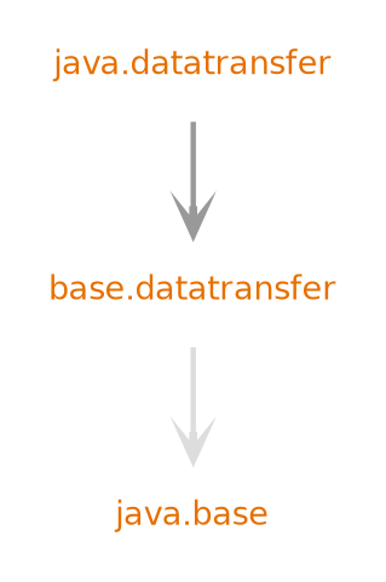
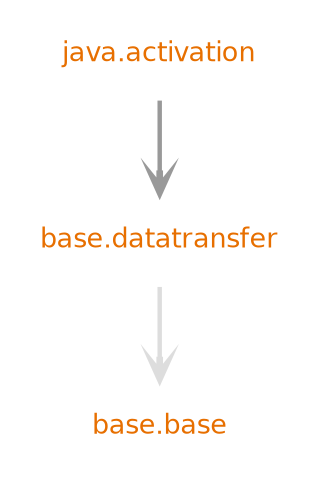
  digraph {
    nodesep=.5
    pencolor=transparent
    ranksep=0.600000
    node [fontcolor="#e76f00" fontname=DejaVuSans fontsize=12 group=java margin=".2,.2" shape=plaintext]
    edge [arrowhead=open arrowsize=1 penwidth=2 weight=10]
-   "java.activation" [label="java.datatransfer"]
-   "java.base"
+   "java.activation"
+   "java.base" [label="base.base"]
    n3 [label="base.datatransfer"]
    subgraph sub_1 {
      "java.activation"
      "java.base"
      n3
    }
    subgraph sub_2 {
    }
    "java.activation" -> n3 [color="#999999"]
    n3 -> "java.base" [color="#dddddd"]
  }
